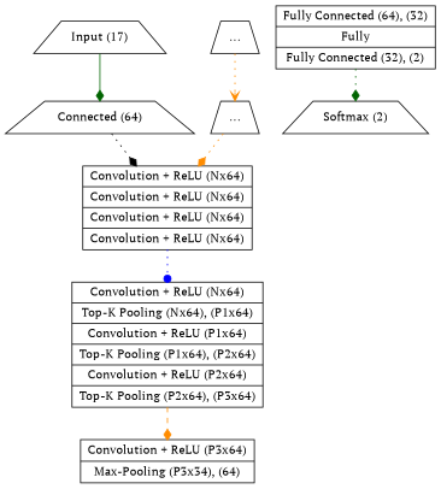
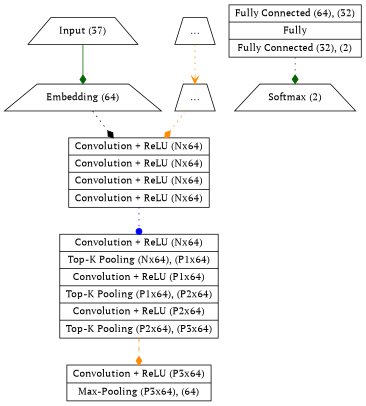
  digraph {
    fontname="PT Serif"
    node [fontname="PT Serif" shape=trapezium]
    edge [arrowhead=diamond color=darkorange fontname="PT Serif" style=dotted]
-   n1 [label="Input (17)"]
-   n2 [label="Connected (64)"]
+   n1 [label="Input (37)"]
+   n2 [label="Embedding (64)"]
    n3 [label="{Convolution + ReLU (Nx64)|Convolution + ReLU (Nx64)|Convolution + ReLU (Nx64)|Convolution + ReLU (Nx64)}" shape=record]
    n4 [label="{Convolution + ReLU (Nx64)|Top-K Pooling (Nx64), (P1x64)|Convolution + ReLU (P1x64)|Top-K Pooling (P1x64), (P2x64)|Convolution + ReLU (P2x64)|Top-K Pooling (P2x64), (P3x64)}" shape=record]
    n5 [label="..."]
    n6 [label="..."]
-   n7 [label="{Convolution + ReLU (P3x64)|Max-Pooling (P3x34), (64)}" shape=record]
+   n7 [label="{Convolution + ReLU (P3x64)|Max-Pooling (P3x64), (64)}" shape=record]
    n8 [label="{Fully Connected (64), (32)|Fully|Fully Connected (32), (2)}" shape=record]
    n9 [label="Softmax (2)"]
    n1 -> n2 [color=darkgreen style=solid]
    n2 -> n3 [color=black]
    n3 -> n4 [arrowhead=dot color=blue]
    n4 -> n7 [style=dashed]
    n5 -> n6 [arrowhead=vee]
    n6 -> n3
    n8 -> n9 [color=darkgreen]
  }
